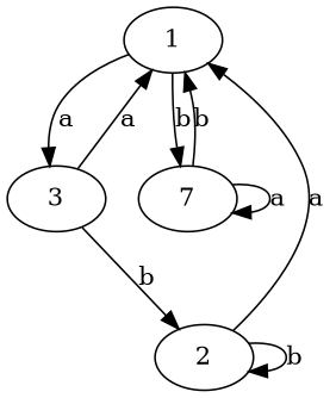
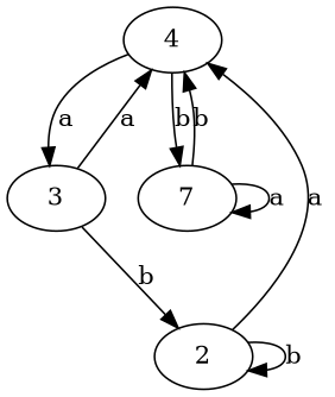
  digraph {
    d2tdocpreamble="\usetikzlibrary{automata}"
    d2tfigpreamble="\tikzstyle{every state}= [ draw=blue!50,very thick,fill=blue!20]  \tikzstyle{auto}= [fill=white]"
    ranksep=0.5
    node [style=state]
    edge [lblstyle=auto topath="bend right"]
-   n1 [label=1]
+   n1 [label=4]
    n2 [label=3]
    n3 [label=7 style="state, accepting"]
    n4 [label=2 style="state, initial"]
    n1 -> n2 [label=a]
    n1 -> n3 [label=b]
    n2 -> n1 [label=a]
    n2 -> n4 [label=b]
    n3 -> n1 [label=b]
    n3 -> n3 [label=a topath="loop above"]
    n4 -> n1 [label=a]
    n4 -> n4 [label=b topath="loop above"]
  }
